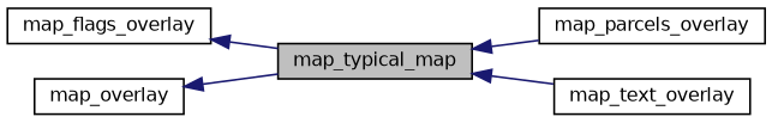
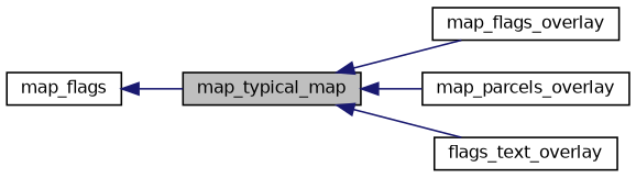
  digraph {
    rankdir=LR
    node [color=black fillcolor=white fontname=Helvetica fontsize=10 shape=record style=filled]
    edge [color=midnightblue dir=back fontname=Helvetica fontsize=10 labelfontname=Helvetica labelfontsize=10 style=solid]
    n1 [fillcolor=grey75 fontcolor=black height=0.2 label=map_typical_map width=0.4]
    n2 [height=0.2 label=map_flags_overlay width=0.4]
    n3 [height=0.2 label=map_parcels_overlay width=0.4]
-   n4 [height=0.2 label=map_text_overlay width=0.4]
-   n5 [height=0.2 label=map_overlay width=0.4]
-   n2 -> n1
+   n4 [height=0.2 label=flags_text_overlay width=0.4]
+   n5 [height=0.2 label=map_flags width=0.4]
+   n1 -> n2
    n1 -> n3
    n1 -> n4
    n5 -> n1
  }
